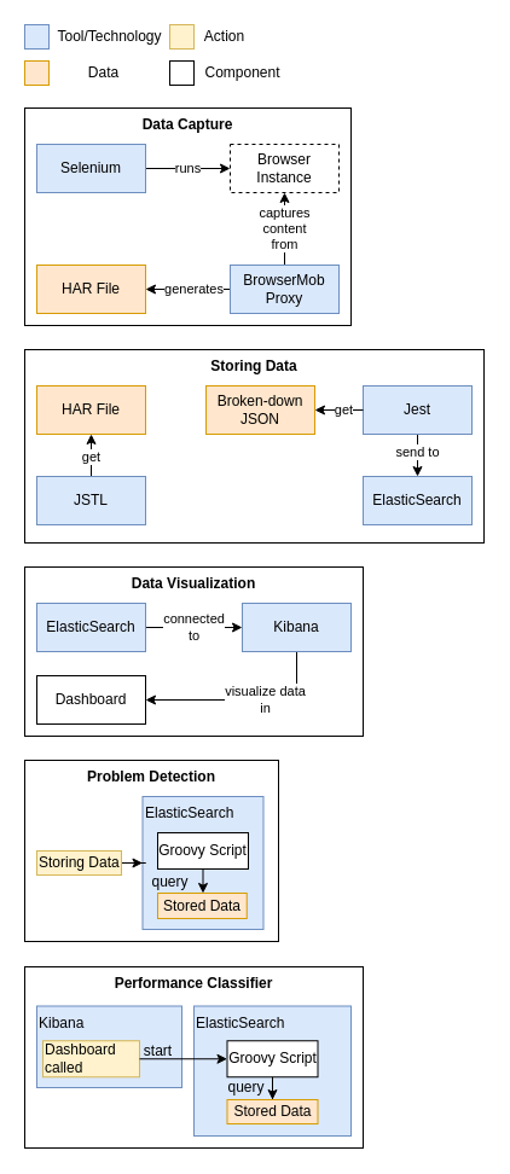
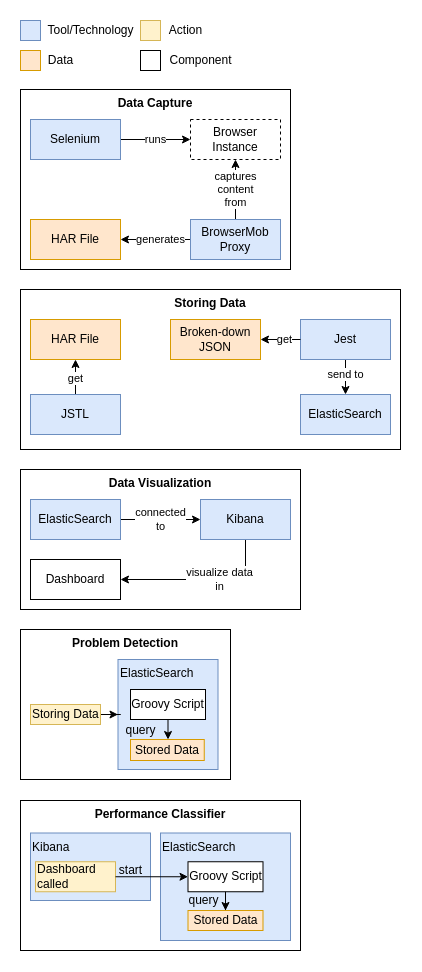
  <mxCell id="0" />
  <mxCell id="1" parent="0" />
  <mxCell id="2" value="Data Visualization" style="rounded=0;whiteSpace=wrap;html=1;align=center;fontStyle=1;verticalAlign=top;" parent="1" vertex="1"><mxGeometry x="20" y="469" width="280" height="140" as="geometry" /></mxCell>
  <mxCell id="3" value="&lt;b&gt;Storing Data&lt;/b&gt;" style="rounded=0;whiteSpace=wrap;html=1;align=center;verticalAlign=top;" parent="1" vertex="1"><mxGeometry x="20" y="289" width="380" height="160" as="geometry" /></mxCell>
  <mxCell id="4" value="&lt;b&gt;Data Capture&lt;/b&gt;" style="rounded=0;whiteSpace=wrap;html=1;align=center;verticalAlign=top;" parent="1" vertex="1"><mxGeometry x="20" y="89" width="270" height="180" as="geometry" /></mxCell>
  <mxCell id="5" value="runs" style="edgeStyle=orthogonalEdgeStyle;rounded=0;orthogonalLoop=1;jettySize=auto;html=1;entryX=0;entryY=0.5;entryDx=0;entryDy=0;" parent="1" source="6" target="7" edge="1"><mxGeometry relative="1" as="geometry" /></mxCell>
  <mxCell id="6" value="Selenium" style="rounded=0;whiteSpace=wrap;html=1;fillColor=#dae8fc;strokeColor=#6c8ebf;" parent="1" vertex="1"><mxGeometry x="30" y="119" width="90" height="40" as="geometry" /></mxCell>
  <mxCell id="7" value="Browser Instance" style="rounded=0;whiteSpace=wrap;html=1;dashed=1;" parent="1" vertex="1"><mxGeometry x="190" y="119" width="90" height="40" as="geometry" /></mxCell>
  <mxCell id="8" value="captures&lt;br&gt;content&lt;br&gt;from" style="edgeStyle=orthogonalEdgeStyle;rounded=0;orthogonalLoop=1;jettySize=auto;html=1;entryX=0.5;entryY=1;entryDx=0;entryDy=0;startArrow=none;startFill=0;endArrow=classic;endFill=1;" parent="1" source="10" target="7" edge="1"><mxGeometry relative="1" as="geometry" /></mxCell>
  <mxCell id="9" value="generates" style="edgeStyle=orthogonalEdgeStyle;rounded=0;orthogonalLoop=1;jettySize=auto;html=1;entryX=1;entryY=0.5;entryDx=0;entryDy=0;" parent="1" source="10" target="11" edge="1"><mxGeometry x="-0.143" relative="1" as="geometry"><mxPoint as="offset" /></mxGeometry></mxCell>
  <mxCell id="10" value="BrowserMob Proxy" style="rounded=0;whiteSpace=wrap;html=1;fillColor=#dae8fc;strokeColor=#6c8ebf;" parent="1" vertex="1"><mxGeometry x="190" y="219" width="90" height="40" as="geometry" /></mxCell>
  <mxCell id="11" value="HAR File" style="rounded=0;whiteSpace=wrap;html=1;fillColor=#ffe6cc;strokeColor=#d79b00;" parent="1" vertex="1"><mxGeometry x="30" y="219" width="90" height="40" as="geometry" /></mxCell>
  <mxCell id="12" value="" style="rounded=0;whiteSpace=wrap;html=1;fillColor=#dae8fc;strokeColor=#6c8ebf;" parent="1" vertex="1"><mxGeometry x="20" y="20" width="20" height="20" as="geometry" /></mxCell>
  <mxCell id="13" value="" style="rounded=0;whiteSpace=wrap;html=1;fillColor=#ffe6cc;strokeColor=#d79b00;" parent="1" vertex="1"><mxGeometry x="20" y="50" width="20" height="20" as="geometry" /></mxCell>
  <mxCell id="14" value="Tool/Technology" style="text;html=1;align=center;verticalAlign=middle;resizable=0;points=[];autosize=1;" parent="1" vertex="1"><mxGeometry x="40" y="20" width="100" height="20" as="geometry" /></mxCell>
- <mxCell id="15" value="Data" style="text;html=1;align=center;verticalAlign=middle;resizable=0;points=[];autosize=1;" parent="1" vertex="1"><mxGeometry x="65" y="50" width="40" height="20" as="geometry" /></mxCell>
+ <mxCell id="15" value="Data" style="text;html=1;align=center;verticalAlign=middle;resizable=0;points=[];autosize=1;" parent="1" vertex="1"><mxGeometry x="40" y="50" width="40" height="20" as="geometry" /></mxCell>
  <mxCell id="16" value="get" style="edgeStyle=orthogonalEdgeStyle;rounded=0;orthogonalLoop=1;jettySize=auto;html=1;startArrow=none;startFill=0;entryX=0.5;entryY=1;entryDx=0;entryDy=0;" parent="1" source="17" target="23" edge="1"><mxGeometry x="0.077" relative="1" as="geometry"><mxPoint x="90" y="219" as="targetPoint" /><mxPoint as="offset" /></mxGeometry></mxCell>
  <mxCell id="17" value="JSTL" style="rounded=0;whiteSpace=wrap;html=1;fillColor=#dae8fc;strokeColor=#6c8ebf;" parent="1" vertex="1"><mxGeometry x="30" y="394" width="90" height="40" as="geometry" /></mxCell>
  <mxCell id="18" value="Broken-down JSON" style="rounded=0;whiteSpace=wrap;html=1;fillColor=#ffe6cc;strokeColor=#d79b00;" parent="1" vertex="1"><mxGeometry x="170" y="319" width="90" height="40" as="geometry" /></mxCell>
  <mxCell id="19" value="send to" style="edgeStyle=orthogonalEdgeStyle;rounded=0;orthogonalLoop=1;jettySize=auto;html=1;entryX=0.5;entryY=0;entryDx=0;entryDy=0;" edge="1" parent="1" source="20" target="21"><mxGeometry x="0.111" relative="1" as="geometry"><mxPoint as="offset" /></mxGeometry></mxCell>
  <mxCell id="20" value="Jest" style="rounded=0;whiteSpace=wrap;html=1;fillColor=#dae8fc;strokeColor=#6c8ebf;" parent="1" vertex="1"><mxGeometry x="300" y="319" width="90" height="40" as="geometry" /></mxCell>
  <mxCell id="21" value="ElasticSearch" style="rounded=0;whiteSpace=wrap;html=1;fillColor=#dae8fc;strokeColor=#6c8ebf;" parent="1" vertex="1"><mxGeometry x="300" y="394" width="90" height="40" as="geometry" /></mxCell>
  <mxCell id="22" value="get" style="edgeStyle=orthogonalEdgeStyle;rounded=0;orthogonalLoop=1;jettySize=auto;html=1;entryX=1;entryY=0.5;entryDx=0;entryDy=0;startArrow=none;startFill=0;" parent="1" source="20" target="18" edge="1"><mxGeometry x="-0.2" relative="1" as="geometry"><mxPoint as="offset" /></mxGeometry></mxCell>
  <mxCell id="23" value="HAR File" style="rounded=0;whiteSpace=wrap;html=1;fillColor=#ffe6cc;strokeColor=#d79b00;" parent="1" vertex="1"><mxGeometry x="30" y="319" width="90" height="40" as="geometry" /></mxCell>
  <mxCell id="24" value="connected&lt;br&gt;to" style="edgeStyle=orthogonalEdgeStyle;rounded=0;orthogonalLoop=1;jettySize=auto;html=1;entryX=0;entryY=0.5;entryDx=0;entryDy=0;startArrow=none;startFill=0;endArrow=classic;endFill=1;" parent="1" source="25" target="27" edge="1"><mxGeometry relative="1" as="geometry" /></mxCell>
  <mxCell id="25" value="ElasticSearch" style="rounded=0;whiteSpace=wrap;html=1;fillColor=#dae8fc;strokeColor=#6c8ebf;" parent="1" vertex="1"><mxGeometry x="30" y="499" width="90" height="40" as="geometry" /></mxCell>
  <mxCell id="26" value="visualize data&lt;br&gt;in" style="edgeStyle=orthogonalEdgeStyle;rounded=0;orthogonalLoop=1;jettySize=auto;html=1;entryX=1;entryY=0.5;entryDx=0;entryDy=0;startArrow=none;startFill=0;endArrow=classic;endFill=1;" parent="1" source="27" target="28" edge="1"><mxGeometry x="-0.2" relative="1" as="geometry"><Array as="points"><mxPoint x="245" y="579" /></Array><mxPoint as="offset" /></mxGeometry></mxCell>
  <mxCell id="27" value="Kibana" style="rounded=0;whiteSpace=wrap;html=1;fillColor=#dae8fc;strokeColor=#6c8ebf;" parent="1" vertex="1"><mxGeometry x="200" y="499" width="90" height="40" as="geometry" /></mxCell>
  <mxCell id="28" value="Dashboard" style="rounded=0;whiteSpace=wrap;html=1;" parent="1" vertex="1"><mxGeometry x="30" y="559" width="90" height="40" as="geometry" /></mxCell>
  <mxCell id="29" value="" style="rounded=0;whiteSpace=wrap;html=1;fillColor=#fff2cc;strokeColor=#d6b656;" parent="1" vertex="1"><mxGeometry x="140" y="20" width="20" height="20" as="geometry" /></mxCell>
  <mxCell id="30" value="Action" style="text;html=1;align=center;verticalAlign=middle;resizable=0;points=[];autosize=1;" parent="1" vertex="1"><mxGeometry x="160" y="20" width="50" height="20" as="geometry" /></mxCell>
  <mxCell id="31" value="Problem Detection" style="rounded=0;whiteSpace=wrap;html=1;align=center;verticalAlign=top;fontStyle=1" parent="1" vertex="1"><mxGeometry x="20" y="629" width="210" height="150" as="geometry" /></mxCell>
  <mxCell id="32" value="Performance Classifier" style="rounded=0;whiteSpace=wrap;html=1;align=center;verticalAlign=top;fontStyle=1" parent="1" vertex="1"><mxGeometry x="20" y="800" width="280" height="150" as="geometry" /></mxCell>
  <mxCell id="33" value="ElasticSearch" style="rounded=0;whiteSpace=wrap;html=1;fillColor=#dae8fc;strokeColor=#6c8ebf;align=left;verticalAlign=top;" vertex="1" parent="1"><mxGeometry x="117.5" y="659" width="100" height="110" as="geometry" /></mxCell>
  <mxCell id="34" value="query" style="edgeStyle=orthogonalEdgeStyle;rounded=0;orthogonalLoop=1;jettySize=auto;html=1;entryX=0.5;entryY=0;entryDx=0;entryDy=0;labelBackgroundColor=none;fontSize=12;" edge="1" parent="1" source="35" target="41"><mxGeometry x="0.065" y="-28" relative="1" as="geometry"><mxPoint as="offset" /></mxGeometry></mxCell>
  <mxCell id="35" value="&lt;p style=&quot;line-height: 60%&quot;&gt;Groovy Script&lt;br&gt;&lt;/p&gt;" style="rounded=0;whiteSpace=wrap;html=1;" vertex="1" parent="1"><mxGeometry x="130" y="689" width="75" height="30" as="geometry" /></mxCell>
  <mxCell id="36" style="edgeStyle=orthogonalEdgeStyle;rounded=0;orthogonalLoop=1;jettySize=auto;html=1;entryX=0;entryY=0.5;entryDx=0;entryDy=0;labelBackgroundColor=#FFFFFF;fontSize=12;" edge="1" parent="1" source="37" target="33"><mxGeometry relative="1" as="geometry" /></mxCell>
  <mxCell id="37" value="Storing Data" style="rounded=0;whiteSpace=wrap;html=1;labelBackgroundColor=none;fontSize=12;align=left;fillColor=#fff2cc;strokeColor=#d6b656;" vertex="1" parent="1"><mxGeometry x="30" y="704" width="70" height="20" as="geometry" /></mxCell>
  <mxCell id="38" value="Kibana" style="rounded=0;whiteSpace=wrap;html=1;labelBackgroundColor=none;fontSize=12;align=left;fillColor=#dae8fc;strokeColor=#6c8ebf;verticalAlign=top;" vertex="1" parent="1"><mxGeometry x="30" y="832.5" width="120" height="67.5" as="geometry" /></mxCell>
  <mxCell id="39" value="ElasticSearch" style="rounded=0;whiteSpace=wrap;html=1;labelBackgroundColor=none;fontSize=12;align=left;fillColor=#dae8fc;strokeColor=#6c8ebf;verticalAlign=top;" vertex="1" parent="1"><mxGeometry x="160" y="832.5" width="130" height="107.5" as="geometry" /></mxCell>
  <mxCell id="40" value="Dashboard called" style="rounded=0;whiteSpace=wrap;html=1;labelBackgroundColor=none;fontSize=12;align=left;fillColor=#fff2cc;strokeColor=#d6b656;" vertex="1" parent="1"><mxGeometry x="35" y="861.25" width="80" height="30" as="geometry" /></mxCell>
  <mxCell id="41" value="Stored Data" style="rounded=0;whiteSpace=wrap;html=1;labelBackgroundColor=none;fontSize=12;align=center;fillColor=#ffe6cc;strokeColor=#d79b00;" vertex="1" parent="1"><mxGeometry x="130" y="739" width="73.75" height="21" as="geometry" /></mxCell>
  <mxCell id="42" value="query" style="edgeStyle=orthogonalEdgeStyle;rounded=0;orthogonalLoop=1;jettySize=auto;html=1;entryX=0.5;entryY=0;entryDx=0;entryDy=0;labelBackgroundColor=none;fontSize=12;" edge="1" parent="1" source="43" target="44"><mxGeometry x="0.002" y="22" relative="1" as="geometry"><mxPoint as="offset" /></mxGeometry></mxCell>
  <mxCell id="43" value="&lt;p style=&quot;line-height: 60%&quot;&gt;Groovy Script&lt;br&gt;&lt;/p&gt;" style="rounded=0;whiteSpace=wrap;html=1;" vertex="1" parent="1"><mxGeometry x="187.5" y="861.25" width="75" height="30" as="geometry" /></mxCell>
  <mxCell id="44" value="Stored Data" style="rounded=0;whiteSpace=wrap;html=1;labelBackgroundColor=none;fontSize=12;align=center;fillColor=#ffe6cc;strokeColor=#d79b00;" vertex="1" parent="1"><mxGeometry x="187.5" y="910" width="75" height="20" as="geometry" /></mxCell>
  <mxCell id="45" value="start" style="endArrow=classic;html=1;labelBackgroundColor=none;fontSize=12;exitX=1;exitY=0.5;exitDx=0;exitDy=0;entryX=0;entryY=0.5;entryDx=0;entryDy=0;" edge="1" parent="1" source="40" target="43"><mxGeometry x="-0.586" y="6" width="50" height="50" relative="1" as="geometry"><mxPoint x="180" y="890" as="sourcePoint" /><mxPoint x="230" y="840" as="targetPoint" /><mxPoint as="offset" /></mxGeometry></mxCell>
  <mxCell id="46" value="" style="rounded=0;whiteSpace=wrap;html=1;" vertex="1" parent="1"><mxGeometry x="140" y="50" width="20" height="20" as="geometry" /></mxCell>
  <mxCell id="47" value="Component" style="text;html=1;align=center;verticalAlign=middle;resizable=0;points=[];autosize=1;" vertex="1" parent="1"><mxGeometry x="160" y="50" width="80" height="20" as="geometry" /></mxCell>
